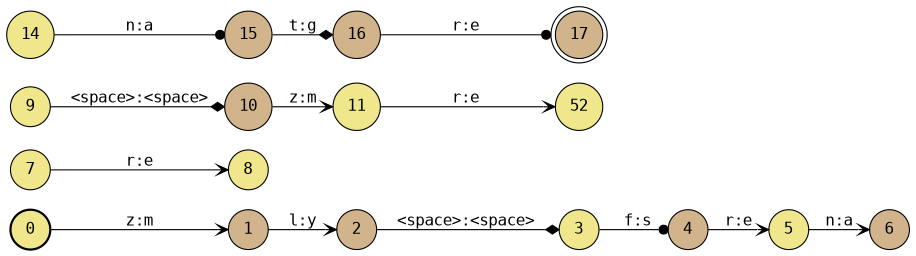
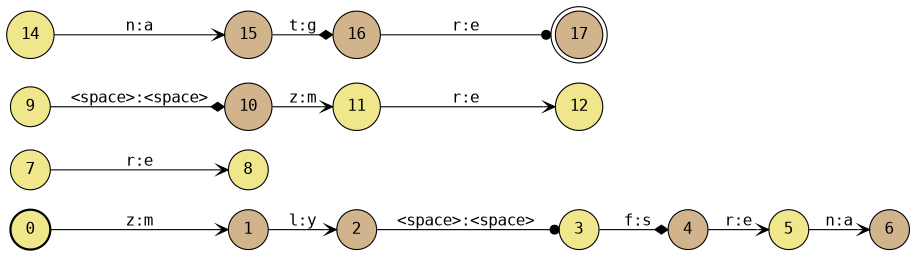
  digraph {
    fontname="DejaVu Sans Mono"
    nodesep=0.25
    rankdir=LR
    ranksep=0.4
    node [fillcolor=khaki fontname="DejaVu Sans Mono" fontsize=14 shape=circle style="solid,filled"]
    edge [arrowhead=vee fontname="DejaVu Sans Mono" fontsize=14]
    n1 [label=0 style="bold,filled"]
    n2 [fillcolor=tan label=1]
    n3 [fillcolor=tan label=2]
    n4 [label=3]
    n5 [fillcolor=tan label=4]
    n6 [label=5]
    n7 [fillcolor=tan label=6]
    n8 [label=7]
    n9 [label=8]
    n10 [label=9]
    n11 [fillcolor=tan label=10]
    n12 [label=11]
-   n13 [label=52]
+   n13 [label=12]
    n14 [label=14]
    n15 [fillcolor=tan label=15]
    n16 [fillcolor=tan label=16]
    n17 [fillcolor=tan label=17 shape=doublecircle]
    n1 -> n2 [label="z:m"]
    n2 -> n3 [label="l:y"]
-   n3 -> n4 [arrowhead=diamond label="<space>:<space>"]
-   n4 -> n5 [arrowhead=dot label="f:s"]
+   n3 -> n4 [arrowhead=dot label="<space>:<space>"]
+   n4 -> n5 [arrowhead=diamond label="f:s"]
    n5 -> n6 [label="r:e"]
    n6 -> n7 [label="n:a"]
    n8 -> n9 [label="r:e"]
    n10 -> n11 [arrowhead=diamond label="<space>:<space>"]
    n11 -> n12 [label="z:m"]
    n12 -> n13 [label="r:e"]
-   n14 -> n15 [arrowhead=dot label="n:a"]
+   n14 -> n15 [label="n:a"]
    n15 -> n16 [arrowhead=diamond label="t:g"]
    n16 -> n17 [arrowhead=dot label="r:e"]
  }
